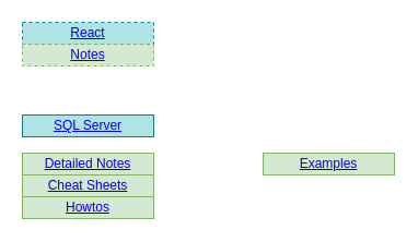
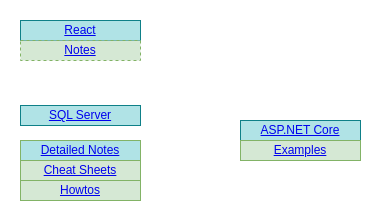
  <mxCell id="0" />
  <mxCell id="1" parent="0" />
  <mxCell id="2" value="&lt;a href=&quot;https://bitbucket.org/kennyrnwilson/sqlserverbasics/src/master/README.md&quot;&gt;SQL Server&lt;/a&gt;" style="rounded=0;whiteSpace=wrap;html=1;fillColor=#b0e3e6;strokeColor=#0e8088;" parent="1" vertex="1"><mxGeometry x="20" y="105" width="120" height="20" as="geometry" /></mxCell>
- <mxCell id="3" value="&lt;a href=&quot;https://bitbucket.org/kennyrnwilson/sqlserverbasics/src/master/docs/notes/notes.md&quot;&gt;Detailed Notes&lt;/a&gt;" style="rounded=0;whiteSpace=wrap;html=1;fillColor=#d5e8d4;strokeColor=#82b366;" parent="1" vertex="1"><mxGeometry x="20" y="140" width="120" height="20" as="geometry" /></mxCell>
+ <mxCell id="3" value="&lt;a href=&quot;https://bitbucket.org/kennyrnwilson/sqlserverbasics/src/master/docs/notes/notes.md&quot;&gt;Detailed Notes&lt;/a&gt;" style="rounded=0;whiteSpace=wrap;html=1;fillColor=#b0e3e6;strokeColor=#82b366;" parent="1" vertex="1"><mxGeometry x="20" y="140" width="120" height="20" as="geometry" /></mxCell>
  <mxCell id="4" value="&lt;a href=&quot;https://bitbucket.org/kennyrnwilson/sqlserverbasics/src/docs/cheatsheets/cheatsheets.md&quot;&gt;Cheat Sheets&lt;/a&gt;" style="rounded=0;whiteSpace=wrap;html=1;fillColor=#d5e8d4;strokeColor=#82b366;" parent="1" vertex="1"><mxGeometry x="20" y="160" width="120" height="20" as="geometry" /></mxCell>
  <mxCell id="5" value="&lt;a href=&quot;https://bitbucket.org/kennyrnwilson/sqlserverbasics/src/master/howtos/howtos.md&quot;&gt;Howtos&lt;/a&gt;" style="rounded=0;whiteSpace=wrap;html=1;fillColor=#d5e8d4;strokeColor=#82b366;" parent="1" vertex="1"><mxGeometry x="20" y="180" width="120" height="20" as="geometry" /></mxCell>
+ <mxCell id="6" value="&lt;a href=&quot;https://github.com/kennyrnwilson/aspdotnetcore&quot;&gt;ASP.NET Core&lt;/a&gt;" style="rounded=0;whiteSpace=wrap;html=1;fillColor=#b0e3e6;strokeColor=#0e8088;" parent="1" vertex="1"><mxGeometry x="240" y="120" width="120" height="20" as="geometry" /></mxCell>
  <mxCell id="7" value="&lt;a href=&quot;https://github.com/kennyrnwilson/aspdotnetcore/blob/main/examples/README.MD&quot;&gt;Examples&lt;/a&gt;" style="rounded=0;whiteSpace=wrap;html=1;fillColor=#d5e8d4;strokeColor=#82b366;" parent="1" vertex="1"><mxGeometry x="240" y="140" width="120" height="20" as="geometry" /></mxCell>
- <mxCell id="8" value="&lt;a href=&quot;https://github.com/kennyrnwilson/react&quot;&gt;React&lt;/a&gt;" style="rounded=0;whiteSpace=wrap;html=1;fillColor=#b0e3e6;strokeColor=#0e8088;dashed=1;" vertex="1" parent="1"><mxGeometry x="20" y="20" width="120" height="20" as="geometry" /></mxCell>
+ <mxCell id="8" value="&lt;a href=&quot;https://github.com/kennyrnwilson/react&quot;&gt;React&lt;/a&gt;" style="rounded=0;whiteSpace=wrap;html=1;fillColor=#b0e3e6;strokeColor=#0e8088;" vertex="1" parent="1"><mxGeometry x="20" y="20" width="120" height="20" as="geometry" /></mxCell>
  <mxCell id="9" value="&lt;a href=&quot;https://github.com/kennyrnwilson/react/blob/main/notes/README.MD&quot;&gt;Notes&lt;/a&gt;" style="rounded=0;whiteSpace=wrap;html=1;fillColor=#d5e8d4;strokeColor=#82b366;dashed=1;" vertex="1" parent="1"><mxGeometry x="20" y="40" width="120" height="20" as="geometry" /></mxCell>
